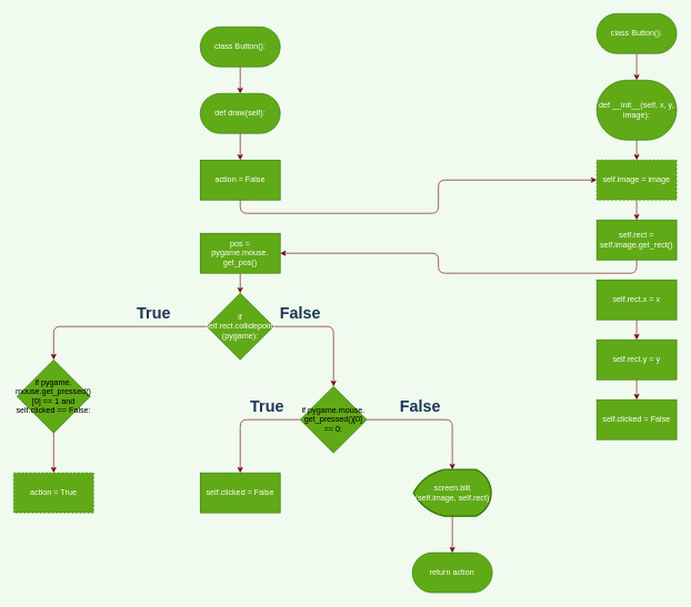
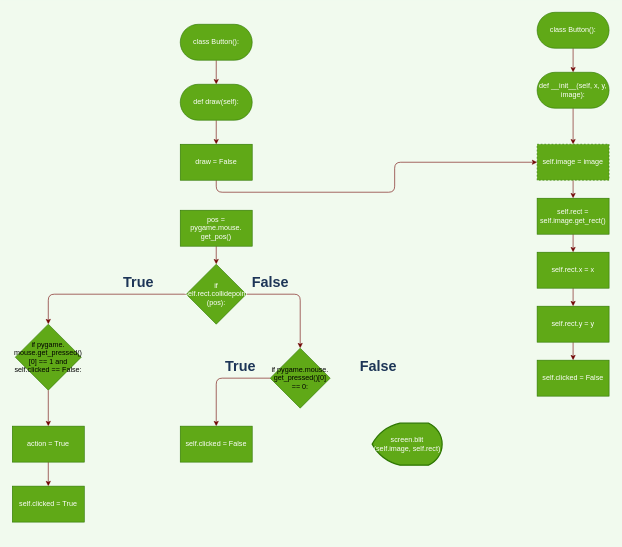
  <mxCell id="0" />
  <mxCell id="1" parent="0" />
  <mxCell id="2" style="edgeStyle=orthogonalEdgeStyle;curved=0;rounded=1;sketch=0;orthogonalLoop=1;jettySize=auto;html=1;exitX=0.5;exitY=1;exitDx=0;exitDy=0;entryX=0.5;entryY=0;entryDx=0;entryDy=0;fontColor=#1D3557;strokeColor=#6F0000;fillColor=#a20025;" edge="1" parent="1" source="3" target="5"><mxGeometry relative="1" as="geometry" /></mxCell>
  <mxCell id="3" value="class Button():" style="rounded=1;whiteSpace=wrap;html=1;sketch=0;fontColor=#ffffff;strokeColor=#2D7600;fillColor=#60a917;arcSize=50;" vertex="1" parent="1"><mxGeometry x="895" y="20" width="120" height="60" as="geometry" /></mxCell>
  <mxCell id="4" style="edgeStyle=orthogonalEdgeStyle;curved=0;rounded=1;sketch=0;orthogonalLoop=1;jettySize=auto;html=1;exitX=0.5;exitY=1;exitDx=0;exitDy=0;entryX=0.5;entryY=0;entryDx=0;entryDy=0;fontColor=#1D3557;strokeColor=#6F0000;fillColor=#a20025;" edge="1" parent="1" source="5" target="7"><mxGeometry relative="1" as="geometry" /></mxCell>
- <mxCell id="5" value="def __init__(self, x, y, image):" style="rounded=1;whiteSpace=wrap;html=1;sketch=0;fontColor=#ffffff;strokeColor=#2D7600;fillColor=#60a917;arcSize=50;" vertex="1" parent="1"><mxGeometry x="895" y="120" width="120" height="90" as="geometry" /></mxCell>
+ <mxCell id="5" value="def __init__(self, x, y, image):" style="rounded=1;whiteSpace=wrap;html=1;sketch=0;fontColor=#ffffff;strokeColor=#2D7600;fillColor=#60a917;arcSize=50;" vertex="1" parent="1"><mxGeometry x="895" y="120" width="120" height="60" as="geometry" /></mxCell>
  <mxCell id="6" style="edgeStyle=orthogonalEdgeStyle;curved=0;rounded=1;sketch=0;orthogonalLoop=1;jettySize=auto;html=1;exitX=0.5;exitY=1;exitDx=0;exitDy=0;entryX=0.5;entryY=0;entryDx=0;entryDy=0;fontColor=#1D3557;strokeColor=#6F0000;fillColor=#a20025;" edge="1" parent="1" source="7" target="9"><mxGeometry relative="1" as="geometry" /></mxCell>
  <mxCell id="7" value="self.image = image" style="rounded=0;whiteSpace=wrap;html=1;sketch=0;fontColor=#ffffff;strokeColor=#2D7600;fillColor=#60a917;dashed=1;" vertex="1" parent="1"><mxGeometry x="895" y="240" width="120" height="60" as="geometry" /></mxCell>
- <mxCell id="8" style="edgeStyle=orthogonalEdgeStyle;curved=0;rounded=1;sketch=0;orthogonalLoop=1;jettySize=auto;html=1;exitX=0.5;exitY=1;exitDx=0;exitDy=0;fontColor=#1D3557;strokeColor=#6F0000;fillColor=#a20025;" edge="1" parent="1" source="9" target="22"><mxGeometry relative="1" as="geometry" /></mxCell>
+ <mxCell id="8" style="edgeStyle=orthogonalEdgeStyle;curved=0;rounded=1;sketch=0;orthogonalLoop=1;jettySize=auto;html=1;exitX=0.5;exitY=1;exitDx=0;exitDy=0;entryX=0.5;entryY=0;entryDx=0;entryDy=0;fontColor=#1D3557;strokeColor=#6F0000;fillColor=#a20025;" edge="1" parent="1" source="9" target="11"><mxGeometry relative="1" as="geometry" /></mxCell>
  <mxCell id="9" value="self.rect = self.image.get_rect()" style="rounded=0;whiteSpace=wrap;html=1;sketch=0;fontColor=#ffffff;strokeColor=#2D7600;fillColor=#60a917;" vertex="1" parent="1"><mxGeometry x="895" y="330" width="120" height="60" as="geometry" /></mxCell>
  <mxCell id="10" style="edgeStyle=orthogonalEdgeStyle;curved=0;rounded=1;sketch=0;orthogonalLoop=1;jettySize=auto;html=1;exitX=0.5;exitY=1;exitDx=0;exitDy=0;entryX=0.5;entryY=0;entryDx=0;entryDy=0;fontColor=#1D3557;strokeColor=#6F0000;fillColor=#a20025;" edge="1" parent="1" source="11" target="13"><mxGeometry relative="1" as="geometry" /></mxCell>
  <mxCell id="11" value="self.rect.x = x" style="rounded=0;whiteSpace=wrap;html=1;sketch=0;fontColor=#ffffff;strokeColor=#2D7600;fillColor=#60a917;" vertex="1" parent="1"><mxGeometry x="895" y="420" width="120" height="60" as="geometry" /></mxCell>
  <mxCell id="12" style="edgeStyle=orthogonalEdgeStyle;curved=0;rounded=1;sketch=0;orthogonalLoop=1;jettySize=auto;html=1;exitX=0.5;exitY=1;exitDx=0;exitDy=0;entryX=0.5;entryY=0;entryDx=0;entryDy=0;fontColor=#1D3557;strokeColor=#6F0000;fillColor=#a20025;" edge="1" parent="1" source="13" target="14"><mxGeometry relative="1" as="geometry" /></mxCell>
  <mxCell id="13" value="self.rect.y = y" style="rounded=0;whiteSpace=wrap;html=1;sketch=0;fontColor=#ffffff;strokeColor=#2D7600;fillColor=#60a917;" vertex="1" parent="1"><mxGeometry x="895" y="510" width="120" height="60" as="geometry" /></mxCell>
  <mxCell id="14" value="self.clicked = False" style="rounded=0;whiteSpace=wrap;html=1;sketch=0;fontColor=#ffffff;strokeColor=#2D7600;fillColor=#60a917;" vertex="1" parent="1"><mxGeometry x="895" y="600" width="120" height="60" as="geometry" /></mxCell>
  <mxCell id="15" style="edgeStyle=orthogonalEdgeStyle;curved=0;rounded=1;sketch=0;orthogonalLoop=1;jettySize=auto;html=1;exitX=0.5;exitY=1;exitDx=0;exitDy=0;entryX=0.5;entryY=0;entryDx=0;entryDy=0;fontColor=#1D3557;strokeColor=#6F0000;fillColor=#a20025;" edge="1" parent="1" source="16" target="18"><mxGeometry relative="1" as="geometry" /></mxCell>
  <mxCell id="16" value="class Button():" style="rounded=1;whiteSpace=wrap;html=1;sketch=0;fontColor=#ffffff;strokeColor=#2D7600;fillColor=#60a917;arcSize=50;" vertex="1" parent="1"><mxGeometry x="300" y="40" width="120" height="60" as="geometry" /></mxCell>
  <mxCell id="17" style="edgeStyle=orthogonalEdgeStyle;curved=0;rounded=1;sketch=0;orthogonalLoop=1;jettySize=auto;html=1;exitX=0.5;exitY=1;exitDx=0;exitDy=0;fontColor=#1D3557;strokeColor=#6F0000;fillColor=#a20025;" edge="1" parent="1" source="18" target="20"><mxGeometry relative="1" as="geometry" /></mxCell>
  <mxCell id="18" value="def draw(self):" style="rounded=1;whiteSpace=wrap;html=1;sketch=0;fontColor=#ffffff;strokeColor=#2D7600;fillColor=#60a917;arcSize=50;" vertex="1" parent="1"><mxGeometry x="300" y="140" width="120" height="60" as="geometry" /></mxCell>
  <mxCell id="19" style="edgeStyle=orthogonalEdgeStyle;curved=0;rounded=1;sketch=0;orthogonalLoop=1;jettySize=auto;html=1;exitX=0.5;exitY=1;exitDx=0;exitDy=0;fontColor=#1D3557;strokeColor=#6F0000;fillColor=#a20025;" edge="1" parent="1" source="20" target="7"><mxGeometry relative="1" as="geometry" /></mxCell>
- <mxCell id="20" value="action = False" style="rounded=0;whiteSpace=wrap;html=1;sketch=0;fontColor=#ffffff;strokeColor=#2D7600;fillColor=#60a917;" vertex="1" parent="1"><mxGeometry x="300" y="240" width="120" height="60" as="geometry" /></mxCell>
+ <mxCell id="20" value="draw = False" style="rounded=0;whiteSpace=wrap;html=1;sketch=0;fontColor=#ffffff;strokeColor=#2D7600;fillColor=#60a917;" vertex="1" parent="1"><mxGeometry x="300" y="240" width="120" height="60" as="geometry" /></mxCell>
  <mxCell id="21" style="edgeStyle=orthogonalEdgeStyle;curved=0;rounded=1;sketch=0;orthogonalLoop=1;jettySize=auto;html=1;exitX=0.5;exitY=1;exitDx=0;exitDy=0;entryX=0.5;entryY=0;entryDx=0;entryDy=0;fontColor=#1D3557;strokeColor=#6F0000;fillColor=#a20025;" edge="1" parent="1" source="22" target="25"><mxGeometry relative="1" as="geometry" /></mxCell>
  <mxCell id="22" value="pos = pygame.mouse.&lt;br&gt;get_pos()" style="rounded=0;whiteSpace=wrap;html=1;sketch=0;fontColor=#ffffff;strokeColor=#2D7600;fillColor=#60a917;" vertex="1" parent="1"><mxGeometry x="300" y="350" width="120" height="60" as="geometry" /></mxCell>
  <mxCell id="23" style="edgeStyle=orthogonalEdgeStyle;curved=0;rounded=1;sketch=0;orthogonalLoop=1;jettySize=auto;html=1;exitX=0;exitY=0.5;exitDx=0;exitDy=0;entryX=0.5;entryY=0;entryDx=0;entryDy=0;fontColor=#1D3557;strokeColor=#6F0000;fillColor=#a20025;" edge="1" parent="1" source="25" target="27"><mxGeometry relative="1" as="geometry" /></mxCell>
  <mxCell id="24" style="edgeStyle=orthogonalEdgeStyle;curved=0;rounded=1;sketch=0;orthogonalLoop=1;jettySize=auto;html=1;exitX=1;exitY=0.5;exitDx=0;exitDy=0;entryX=0.5;entryY=0;entryDx=0;entryDy=0;fontColor=#1D3557;strokeColor=#6F0000;fillColor=#a20025;" edge="1" parent="1" source="25" target="33"><mxGeometry relative="1" as="geometry" /></mxCell>
- <mxCell id="25" value="if self.rect.collidepoint&lt;br&gt;(pygame):" style="rhombus;whiteSpace=wrap;html=1;rounded=0;sketch=0;fontColor=#ffffff;strokeColor=#2D7600;fillColor=#60a917;" vertex="1" parent="1"><mxGeometry x="310" y="440" width="100" height="100" as="geometry" /></mxCell>
+ <mxCell id="25" value="if self.rect.collidepoint&lt;br&gt;(pos):" style="rhombus;whiteSpace=wrap;html=1;rounded=0;sketch=0;fontColor=#ffffff;strokeColor=#2D7600;fillColor=#60a917;" vertex="1" parent="1"><mxGeometry x="310" y="440" width="100" height="100" as="geometry" /></mxCell>
  <mxCell id="26" style="edgeStyle=orthogonalEdgeStyle;curved=0;rounded=1;sketch=0;orthogonalLoop=1;jettySize=auto;html=1;exitX=0.5;exitY=1;exitDx=0;exitDy=0;entryX=0.5;entryY=0;entryDx=0;entryDy=0;fontColor=#1D3557;strokeColor=#6F0000;fillColor=#a20025;" edge="1" parent="1" source="27" target="29"><mxGeometry relative="1" as="geometry" /></mxCell>
  <mxCell id="27" value="&lt;font color=&quot;#000000&quot;&gt;if pygame.&lt;br&gt;mouse.get_pressed()&lt;br&gt;[0] == 1 and self.clicked == False:&lt;/font&gt;" style="rhombus;whiteSpace=wrap;html=1;rounded=0;sketch=0;fontColor=#ffffff;strokeColor=#2D7600;fillColor=#60a917;" vertex="1" parent="1"><mxGeometry x="25" y="540" width="110" height="110" as="geometry" /></mxCell>
- <mxCell id="29" value="action = True" style="rounded=0;whiteSpace=wrap;html=1;sketch=0;fontColor=#ffffff;strokeColor=#2D7600;fillColor=#60a917;dashed=1;" vertex="1" parent="1"><mxGeometry x="20" y="710" width="120" height="60" as="geometry" /></mxCell>
+ <mxCell id="28" style="edgeStyle=orthogonalEdgeStyle;curved=0;rounded=1;sketch=0;orthogonalLoop=1;jettySize=auto;html=1;exitX=0.5;exitY=1;exitDx=0;exitDy=0;entryX=0.5;entryY=0;entryDx=0;entryDy=0;fontColor=#1D3557;strokeColor=#6F0000;fillColor=#a20025;" edge="1" parent="1" source="29" target="30"><mxGeometry relative="1" as="geometry" /></mxCell>
+ <mxCell id="29" value="action = True" style="rounded=0;whiteSpace=wrap;html=1;sketch=0;fontColor=#ffffff;strokeColor=#2D7600;fillColor=#60a917;" vertex="1" parent="1"><mxGeometry x="20" y="710" width="120" height="60" as="geometry" /></mxCell>
+ <mxCell id="30" value="self.clicked = True" style="rounded=0;whiteSpace=wrap;html=1;sketch=0;fontColor=#ffffff;strokeColor=#2D7600;fillColor=#60a917;" vertex="1" parent="1"><mxGeometry x="20" y="810" width="120" height="60" as="geometry" /></mxCell>
  <mxCell id="31" style="edgeStyle=orthogonalEdgeStyle;curved=0;rounded=1;sketch=0;orthogonalLoop=1;jettySize=auto;html=1;exitX=0;exitY=0.5;exitDx=0;exitDy=0;entryX=0.5;entryY=0;entryDx=0;entryDy=0;fontColor=#1D3557;strokeColor=#6F0000;fillColor=#a20025;" edge="1" parent="1" source="33" target="34"><mxGeometry relative="1" as="geometry" /></mxCell>
- <mxCell id="32" style="edgeStyle=orthogonalEdgeStyle;curved=0;rounded=1;sketch=0;orthogonalLoop=1;jettySize=auto;html=1;exitX=1;exitY=0.5;exitDx=0;exitDy=0;entryX=0.5;entryY=0;entryDx=0;entryDy=0;entryPerimeter=0;fontColor=#1D3557;strokeColor=#6F0000;fillColor=#a20025;" edge="1" parent="1" source="33" target="36"><mxGeometry relative="1" as="geometry" /></mxCell>
  <mxCell id="33" value="&lt;font color=&quot;#000000&quot;&gt;if pygame.mouse.&lt;br&gt;get_pressed()[0] == 0:&lt;/font&gt;" style="rhombus;whiteSpace=wrap;html=1;rounded=0;sketch=0;fontColor=#ffffff;strokeColor=#2D7600;fillColor=#60a917;" vertex="1" parent="1"><mxGeometry x="450" y="580" width="100" height="100" as="geometry" /></mxCell>
  <mxCell id="34" value="self.clicked = False" style="rounded=0;whiteSpace=wrap;html=1;sketch=0;fontColor=#ffffff;strokeColor=#2D7600;fillColor=#60a917;" vertex="1" parent="1"><mxGeometry x="300" y="710" width="120" height="60" as="geometry" /></mxCell>
- <mxCell id="35" style="edgeStyle=orthogonalEdgeStyle;curved=0;rounded=1;sketch=0;orthogonalLoop=1;jettySize=auto;html=1;exitX=0.5;exitY=1;exitDx=0;exitDy=0;exitPerimeter=0;entryX=0.5;entryY=0;entryDx=0;entryDy=0;fontColor=#1D3557;strokeColor=#6F0000;fillColor=#a20025;" edge="1" parent="1" source="36" target="37"><mxGeometry relative="1" as="geometry" /></mxCell>
  <mxCell id="36" value="screen.blit&lt;br&gt;(self.image, self.rect)" style="strokeWidth=2;html=1;shape=mxgraph.flowchart.display;whiteSpace=wrap;rounded=0;sketch=0;fontColor=#ffffff;fillColor=#60a917;strokeColor=#2D7600;" vertex="1" parent="1"><mxGeometry x="620" y="705" width="116.67" height="70" as="geometry" /></mxCell>
- <mxCell id="37" value="return action" style="rounded=1;whiteSpace=wrap;html=1;sketch=0;fontColor=#ffffff;strokeColor=#2D7600;fillColor=#60a917;arcSize=50;" vertex="1" parent="1"><mxGeometry x="618.33" y="830" width="120" height="60" as="geometry" /></mxCell>
  <mxCell id="38" value="True" style="text;strokeColor=none;fillColor=none;html=1;fontSize=24;fontStyle=1;verticalAlign=middle;align=center;rounded=0;sketch=0;fontColor=#1D3557;" vertex="1" parent="1"><mxGeometry x="350" y="590" width="100" height="40" as="geometry" /></mxCell>
  <mxCell id="39" value="True" style="text;strokeColor=none;fillColor=none;html=1;fontSize=24;fontStyle=1;verticalAlign=middle;align=center;rounded=0;sketch=0;fontColor=#1D3557;" vertex="1" parent="1"><mxGeometry x="180" y="450" width="100" height="40" as="geometry" /></mxCell>
  <mxCell id="40" value="False" style="text;strokeColor=none;fillColor=none;html=1;fontSize=24;fontStyle=1;verticalAlign=middle;align=center;rounded=0;sketch=0;fontColor=#1D3557;" vertex="1" parent="1"><mxGeometry x="580" y="590" width="100" height="40" as="geometry" /></mxCell>
  <mxCell id="41" value="False" style="text;strokeColor=none;fillColor=none;html=1;fontSize=24;fontStyle=1;verticalAlign=middle;align=center;rounded=0;sketch=0;fontColor=#1D3557;" vertex="1" parent="1"><mxGeometry x="400" y="450" width="100" height="40" as="geometry" /></mxCell>
